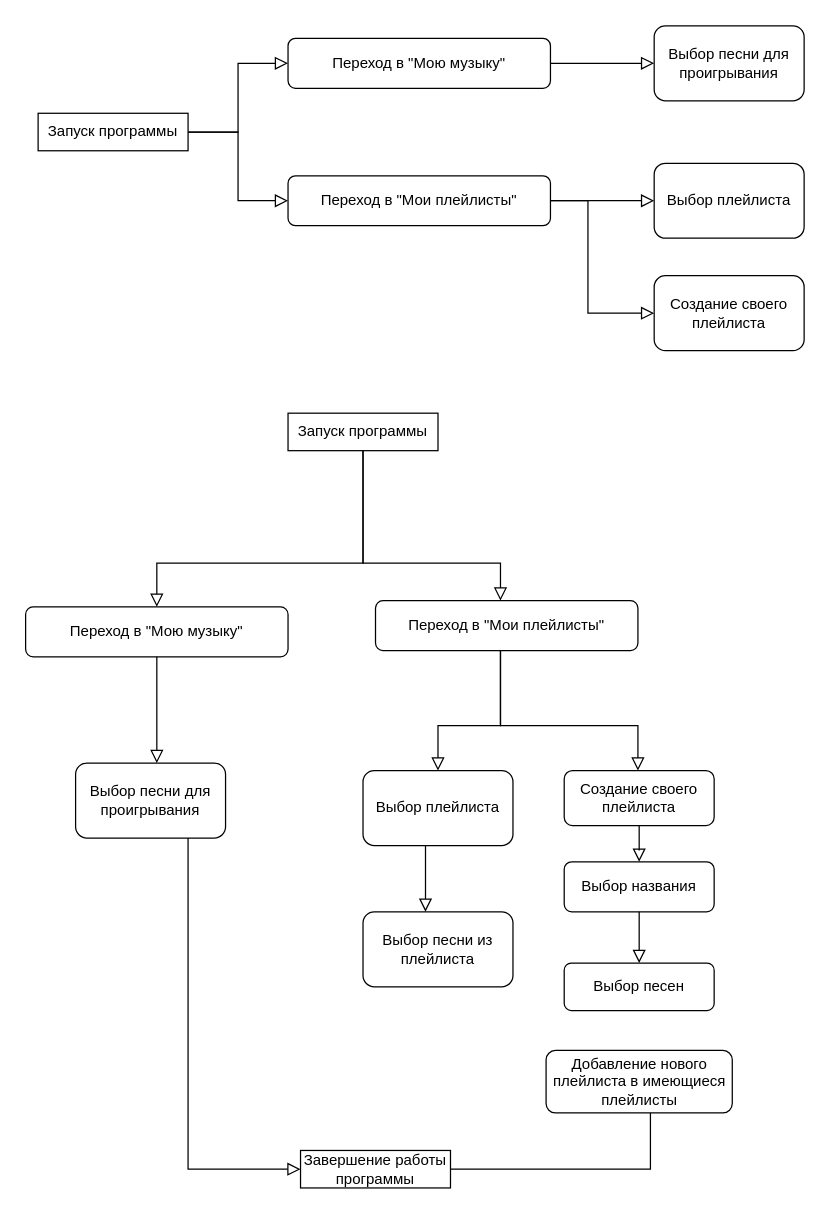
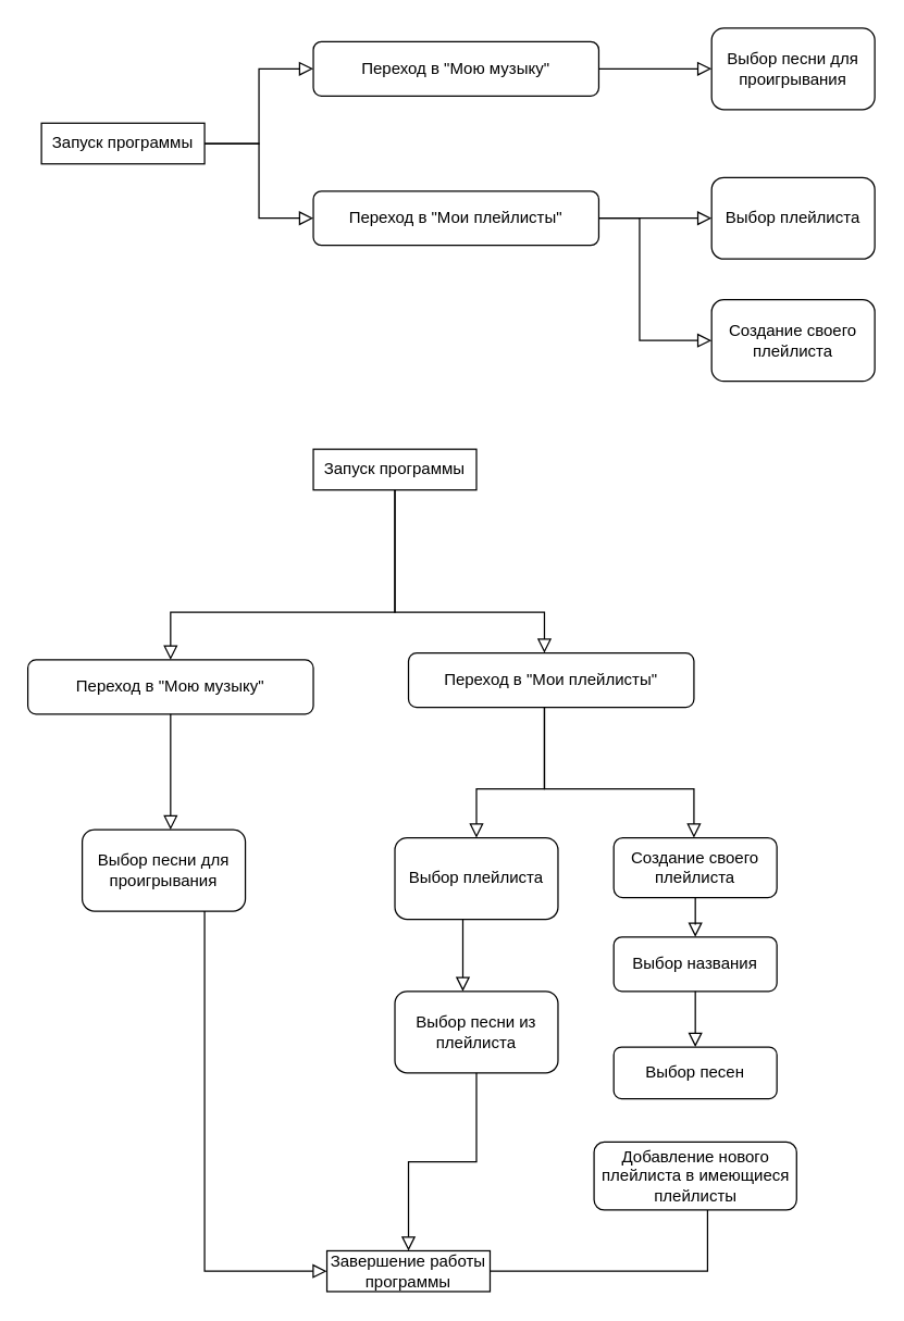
  <mxCell id="0" />
  <mxCell id="1" parent="0" />
  <mxCell id="2" value="" style="rounded=0;html=1;jettySize=auto;orthogonalLoop=1;fontSize=11;endArrow=block;endFill=0;endSize=8;strokeWidth=1;shadow=0;labelBackgroundColor=none;edgeStyle=orthogonalEdgeStyle;" parent="1" source="4" target="3" edge="1"><mxGeometry relative="1" as="geometry"><mxPoint x="540.064" y="110" as="sourcePoint" /><mxPoint x="540.03" y="220" as="targetPoint" /><Array as="points"><mxPoint x="190" y="105" /><mxPoint x="190" y="50" /></Array></mxGeometry></mxCell>
  <mxCell id="3" value="Переход в &quot;Мою музыку&quot;" style="rounded=1;whiteSpace=wrap;html=1;fontSize=12;glass=0;strokeWidth=1;shadow=0;" parent="1" vertex="1"><mxGeometry x="230" y="30" width="210" height="40" as="geometry" /></mxCell>
  <mxCell id="4" value="Запуск программы" style="rounded=0;whiteSpace=wrap;html=1;" vertex="1" parent="1"><mxGeometry x="30" y="90" width="120" height="30" as="geometry" /></mxCell>
  <mxCell id="5" value="Переход в &quot;Мои плейлисты&quot;" style="rounded=1;whiteSpace=wrap;html=1;fontSize=12;glass=0;strokeWidth=1;shadow=0;" vertex="1" parent="1"><mxGeometry x="230" y="140" width="210" height="40" as="geometry" /></mxCell>
  <mxCell id="6" value="" style="rounded=0;html=1;jettySize=auto;orthogonalLoop=1;fontSize=11;endArrow=block;endFill=0;endSize=8;strokeWidth=1;shadow=0;labelBackgroundColor=none;edgeStyle=orthogonalEdgeStyle;" edge="1" parent="1" source="4" target="5"><mxGeometry relative="1" as="geometry"><mxPoint x="160" y="125" as="sourcePoint" /><mxPoint x="240" y="60" as="targetPoint" /><Array as="points"><mxPoint x="190" y="105" /><mxPoint x="190" y="160" /></Array></mxGeometry></mxCell>
  <mxCell id="7" value="Выбор песни для проигрывания" style="whiteSpace=wrap;html=1;rounded=1;glass=0;strokeWidth=1;shadow=0;" vertex="1" parent="1"><mxGeometry x="523" y="20" width="120" height="60" as="geometry" /></mxCell>
  <mxCell id="8" value="Выбор плейлиста" style="whiteSpace=wrap;html=1;rounded=1;glass=0;strokeWidth=1;shadow=0;" vertex="1" parent="1"><mxGeometry x="523" y="130" width="120" height="60" as="geometry" /></mxCell>
  <mxCell id="9" value="Создание своего плейлиста" style="whiteSpace=wrap;html=1;rounded=1;glass=0;strokeWidth=1;shadow=0;" vertex="1" parent="1"><mxGeometry x="523" y="220" width="120" height="60" as="geometry" /></mxCell>
  <mxCell id="10" value="" style="rounded=0;html=1;jettySize=auto;orthogonalLoop=1;fontSize=11;endArrow=block;endFill=0;endSize=8;strokeWidth=1;shadow=0;labelBackgroundColor=none;edgeStyle=orthogonalEdgeStyle;" edge="1" parent="1" source="3" target="7"><mxGeometry relative="1" as="geometry"><mxPoint x="160" y="115" as="sourcePoint" /><mxPoint x="240" y="60" as="targetPoint" /><Array as="points"><mxPoint x="530" y="50" /><mxPoint x="530" y="50" /></Array></mxGeometry></mxCell>
  <mxCell id="11" value="" style="rounded=0;html=1;jettySize=auto;orthogonalLoop=1;fontSize=11;endArrow=block;endFill=0;endSize=8;strokeWidth=1;shadow=0;labelBackgroundColor=none;edgeStyle=orthogonalEdgeStyle;" edge="1" parent="1" source="5" target="8"><mxGeometry relative="1" as="geometry"><mxPoint x="450" y="60" as="sourcePoint" /><mxPoint x="575" y="60" as="targetPoint" /><Array as="points"><mxPoint x="500" y="160" /><mxPoint x="500" y="160" /></Array></mxGeometry></mxCell>
  <mxCell id="12" value="" style="rounded=0;html=1;jettySize=auto;orthogonalLoop=1;fontSize=11;endArrow=block;endFill=0;endSize=8;strokeWidth=1;shadow=0;labelBackgroundColor=none;edgeStyle=orthogonalEdgeStyle;" edge="1" parent="1" source="5" target="9"><mxGeometry relative="1" as="geometry"><mxPoint x="450" y="170" as="sourcePoint" /><mxPoint x="575" y="170" as="targetPoint" /><Array as="points"><mxPoint x="470" y="160" /><mxPoint x="470" y="250" /></Array></mxGeometry></mxCell>
  <mxCell id="13" value="" style="rounded=0;html=1;jettySize=auto;orthogonalLoop=1;fontSize=11;endArrow=block;endFill=0;endSize=8;strokeWidth=1;shadow=0;labelBackgroundColor=none;edgeStyle=orthogonalEdgeStyle;" edge="1" parent="1" source="15" target="14"><mxGeometry relative="1" as="geometry"><mxPoint x="560.064" y="550" as="sourcePoint" /><mxPoint x="560.03" y="660" as="targetPoint" /><Array as="points"><mxPoint x="290" y="450" /><mxPoint x="125" y="450" /></Array></mxGeometry></mxCell>
  <mxCell id="14" value="Переход в &quot;Мою музыку&quot;" style="rounded=1;whiteSpace=wrap;html=1;fontSize=12;glass=0;strokeWidth=1;shadow=0;" vertex="1" parent="1"><mxGeometry x="20" y="485" width="210" height="40" as="geometry" /></mxCell>
  <mxCell id="15" value="Запуск программы" style="rounded=0;whiteSpace=wrap;html=1;" vertex="1" parent="1"><mxGeometry x="230" y="330" width="120" height="30" as="geometry" /></mxCell>
  <mxCell id="16" value="Переход в &quot;Мои плейлисты&quot;" style="rounded=1;whiteSpace=wrap;html=1;fontSize=12;glass=0;strokeWidth=1;shadow=0;" vertex="1" parent="1"><mxGeometry x="300" y="480" width="210" height="40" as="geometry" /></mxCell>
  <mxCell id="17" value="Выбор песни для проигрывания" style="whiteSpace=wrap;html=1;rounded=1;glass=0;strokeWidth=1;shadow=0;" vertex="1" parent="1"><mxGeometry x="60" y="610" width="120" height="60" as="geometry" /></mxCell>
  <mxCell id="18" value="Создание своего плейлиста" style="whiteSpace=wrap;html=1;rounded=1;glass=0;strokeWidth=1;shadow=0;" vertex="1" parent="1"><mxGeometry x="451" y="616" width="120" height="44" as="geometry" /></mxCell>
  <mxCell id="19" value="Выбор плейлиста" style="whiteSpace=wrap;html=1;rounded=1;glass=0;strokeWidth=1;shadow=0;" vertex="1" parent="1"><mxGeometry x="290" y="616" width="120" height="60" as="geometry" /></mxCell>
  <mxCell id="20" value="" style="rounded=0;html=1;jettySize=auto;orthogonalLoop=1;fontSize=11;endArrow=block;endFill=0;endSize=8;strokeWidth=1;shadow=0;labelBackgroundColor=none;edgeStyle=orthogonalEdgeStyle;" edge="1" parent="1" source="15" target="16"><mxGeometry relative="1" as="geometry"><mxPoint x="470" y="500" as="sourcePoint" /><mxPoint x="595" y="500" as="targetPoint" /><Array as="points"><mxPoint x="290" y="450" /><mxPoint x="400" y="450" /></Array></mxGeometry></mxCell>
  <mxCell id="21" value="" style="rounded=0;html=1;jettySize=auto;orthogonalLoop=1;fontSize=11;endArrow=block;endFill=0;endSize=8;strokeWidth=1;shadow=0;labelBackgroundColor=none;edgeStyle=orthogonalEdgeStyle;" edge="1" parent="1" source="16" target="19"><mxGeometry relative="1" as="geometry"><mxPoint x="470" y="610" as="sourcePoint" /><mxPoint x="595" y="610" as="targetPoint" /><Array as="points"><mxPoint x="400" y="580" /><mxPoint x="350" y="580" /></Array></mxGeometry></mxCell>
  <mxCell id="22" value="" style="rounded=0;html=1;jettySize=auto;orthogonalLoop=1;fontSize=11;endArrow=block;endFill=0;endSize=8;strokeWidth=1;shadow=0;labelBackgroundColor=none;edgeStyle=orthogonalEdgeStyle;" edge="1" parent="1" source="14" target="17"><mxGeometry relative="1" as="geometry"><mxPoint x="450" y="170" as="sourcePoint" /><mxPoint x="533" y="260" as="targetPoint" /><Array as="points"><mxPoint x="125" y="630" /><mxPoint x="110" y="630" /></Array></mxGeometry></mxCell>
  <mxCell id="23" value="" style="rounded=0;html=1;jettySize=auto;orthogonalLoop=1;fontSize=11;endArrow=block;endFill=0;endSize=8;strokeWidth=1;shadow=0;labelBackgroundColor=none;edgeStyle=orthogonalEdgeStyle;" edge="1" parent="1" source="16" target="18"><mxGeometry relative="1" as="geometry"><mxPoint x="440" y="530" as="sourcePoint" /><mxPoint x="440" y="740" as="targetPoint" /><Array as="points"><mxPoint x="400" y="580" /><mxPoint x="510" y="580" /></Array></mxGeometry></mxCell>
  <mxCell id="24" value="Выбор названия" style="whiteSpace=wrap;html=1;rounded=1;glass=0;strokeWidth=1;shadow=0;" vertex="1" parent="1"><mxGeometry x="451" y="689" width="120" height="40" as="geometry" /></mxCell>
  <mxCell id="25" value="Выбор песен " style="whiteSpace=wrap;html=1;rounded=1;glass=0;strokeWidth=1;shadow=0;" vertex="1" parent="1"><mxGeometry x="451" y="770" width="120" height="38" as="geometry" /></mxCell>
  <mxCell id="26" value="Выбор песни из плейлиста" style="rounded=1;whiteSpace=wrap;html=1;glass=0;strokeWidth=1;shadow=0;" vertex="1" parent="1"><mxGeometry x="290" y="729" width="120" height="60" as="geometry" /></mxCell>
  <mxCell id="27" value="" style="rounded=0;html=1;jettySize=auto;orthogonalLoop=1;fontSize=11;endArrow=block;endFill=0;endSize=8;strokeWidth=1;shadow=0;labelBackgroundColor=none;edgeStyle=orthogonalEdgeStyle;" edge="1" parent="1" source="19" target="26"><mxGeometry relative="1" as="geometry"><mxPoint x="135" y="535" as="sourcePoint" /><mxPoint x="135" y="620" as="targetPoint" /><Array as="points"><mxPoint x="340" y="700" /><mxPoint x="340" y="700" /></Array></mxGeometry></mxCell>
  <mxCell id="28" value="" style="rounded=0;html=1;jettySize=auto;orthogonalLoop=1;fontSize=11;endArrow=block;endFill=0;endSize=8;strokeWidth=1;shadow=0;labelBackgroundColor=none;edgeStyle=orthogonalEdgeStyle;" edge="1" parent="1" source="18" target="24"><mxGeometry relative="1" as="geometry"><mxPoint x="509.31" y="660" as="sourcePoint" /><mxPoint x="509.31" y="713" as="targetPoint" /><Array as="points" /></mxGeometry></mxCell>
  <mxCell id="29" value="" style="rounded=0;html=1;jettySize=auto;orthogonalLoop=1;fontSize=11;endArrow=block;endFill=0;endSize=8;strokeWidth=1;shadow=0;labelBackgroundColor=none;edgeStyle=orthogonalEdgeStyle;" edge="1" parent="1" source="24" target="25"><mxGeometry relative="1" as="geometry"><mxPoint x="510" y="729" as="sourcePoint" /><mxPoint x="510" y="758" as="targetPoint" /><Array as="points" /></mxGeometry></mxCell>
  <mxCell id="30" value="Завершение работы программы" style="rounded=0;whiteSpace=wrap;html=1;" vertex="1" parent="1"><mxGeometry x="240" y="920" width="120" height="30" as="geometry" /></mxCell>
  <mxCell id="31" value="" style="rounded=0;html=1;jettySize=auto;orthogonalLoop=1;fontSize=11;endArrow=block;endFill=0;endSize=8;strokeWidth=1;shadow=0;labelBackgroundColor=none;edgeStyle=orthogonalEdgeStyle;" edge="1" parent="1" source="17" target="30"><mxGeometry relative="1" as="geometry"><mxPoint x="150" y="789" as="sourcePoint" /><mxPoint x="150" y="874" as="targetPoint" /><Array as="points"><mxPoint x="150" y="935" /></Array></mxGeometry></mxCell>
+ <mxCell id="32" value="" style="rounded=0;html=1;jettySize=auto;orthogonalLoop=1;fontSize=11;endArrow=block;endFill=0;endSize=8;strokeWidth=1;shadow=0;labelBackgroundColor=none;edgeStyle=orthogonalEdgeStyle;" edge="1" parent="1" source="26" target="30"><mxGeometry relative="1" as="geometry"><mxPoint x="340" y="808" as="sourcePoint" /><mxPoint x="340" y="861" as="targetPoint" /><Array as="points" /></mxGeometry></mxCell>
  <mxCell id="33" value="" style="rounded=0;html=1;jettySize=auto;orthogonalLoop=1;fontSize=11;endArrow=none;endFill=0;endSize=8;strokeWidth=1;shadow=0;labelBackgroundColor=none;edgeStyle=orthogonalEdgeStyle;" edge="1" parent="1" source="34" target="30"><mxGeometry relative="1" as="geometry"><mxPoint x="520" y="870" as="sourcePoint" /><mxPoint x="310" y="930" as="targetPoint" /><Array as="points"><mxPoint x="520" y="935" /></Array></mxGeometry></mxCell>
  <mxCell id="34" value="Добавление нового плейлиста в имеющиеся плейлисты" style="whiteSpace=wrap;html=1;rounded=1;glass=0;strokeWidth=1;shadow=0;" vertex="1" parent="1"><mxGeometry x="436.5" y="840" width="149" height="50" as="geometry" /></mxCell>
